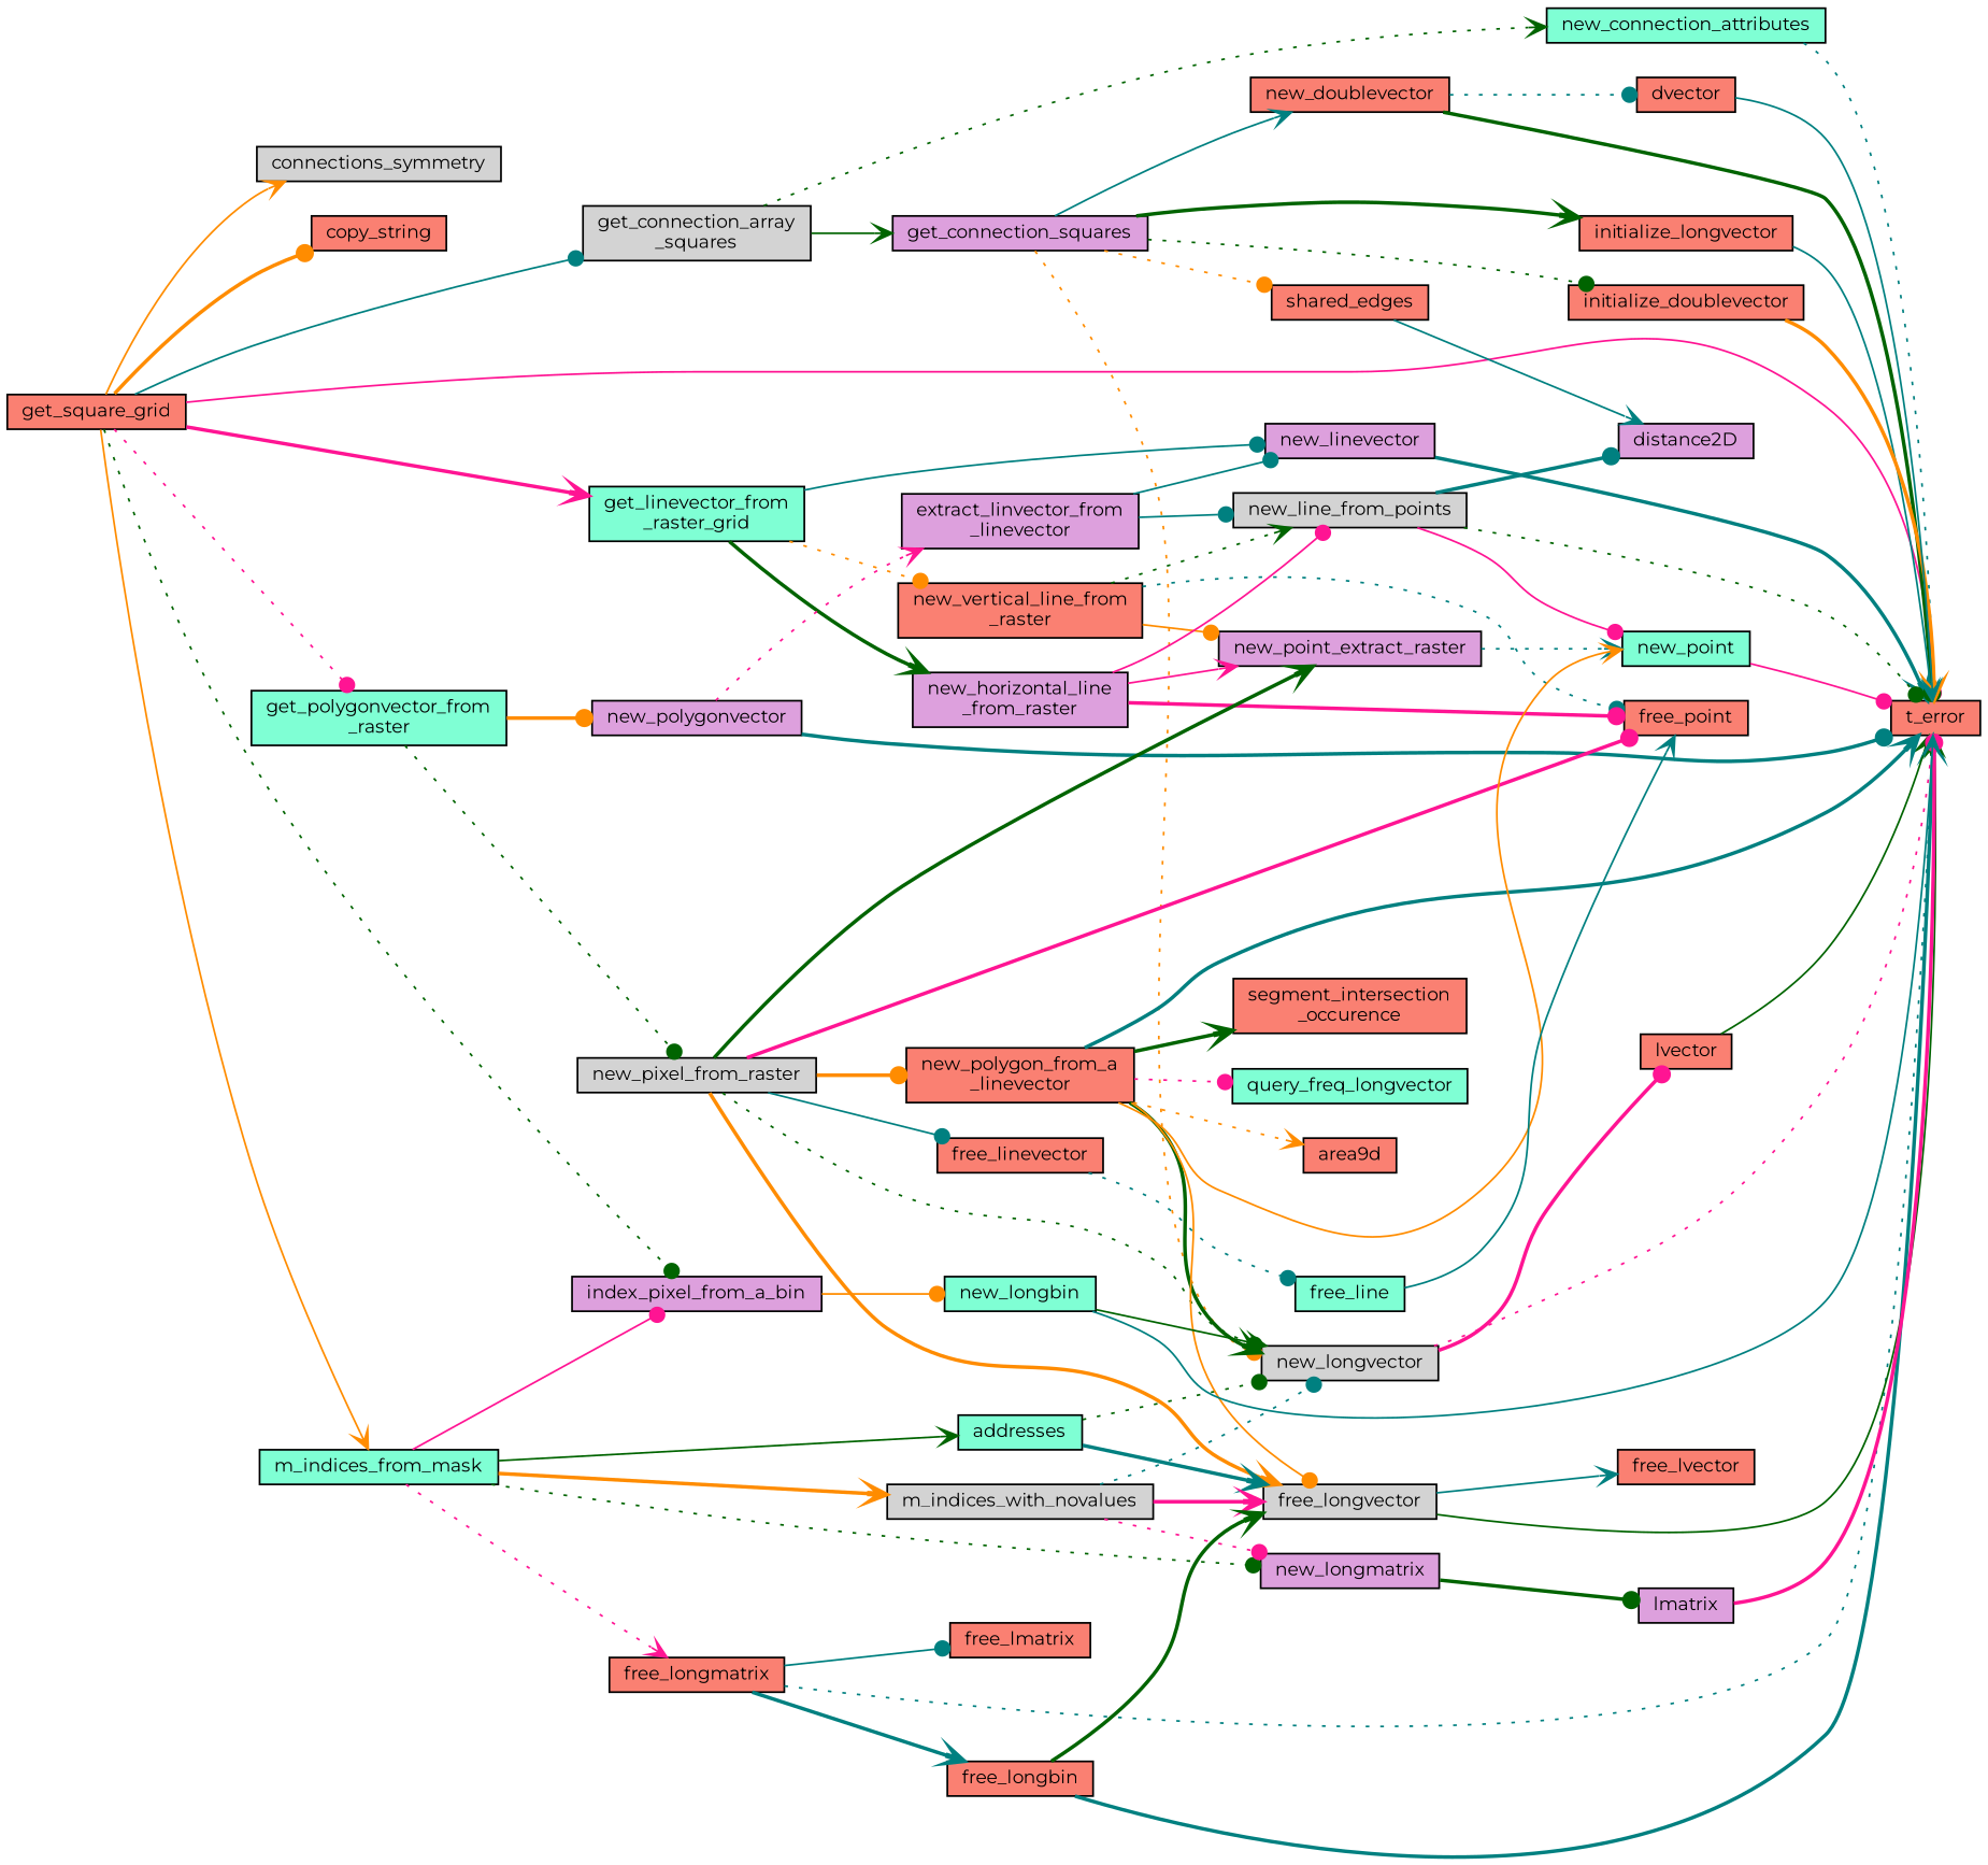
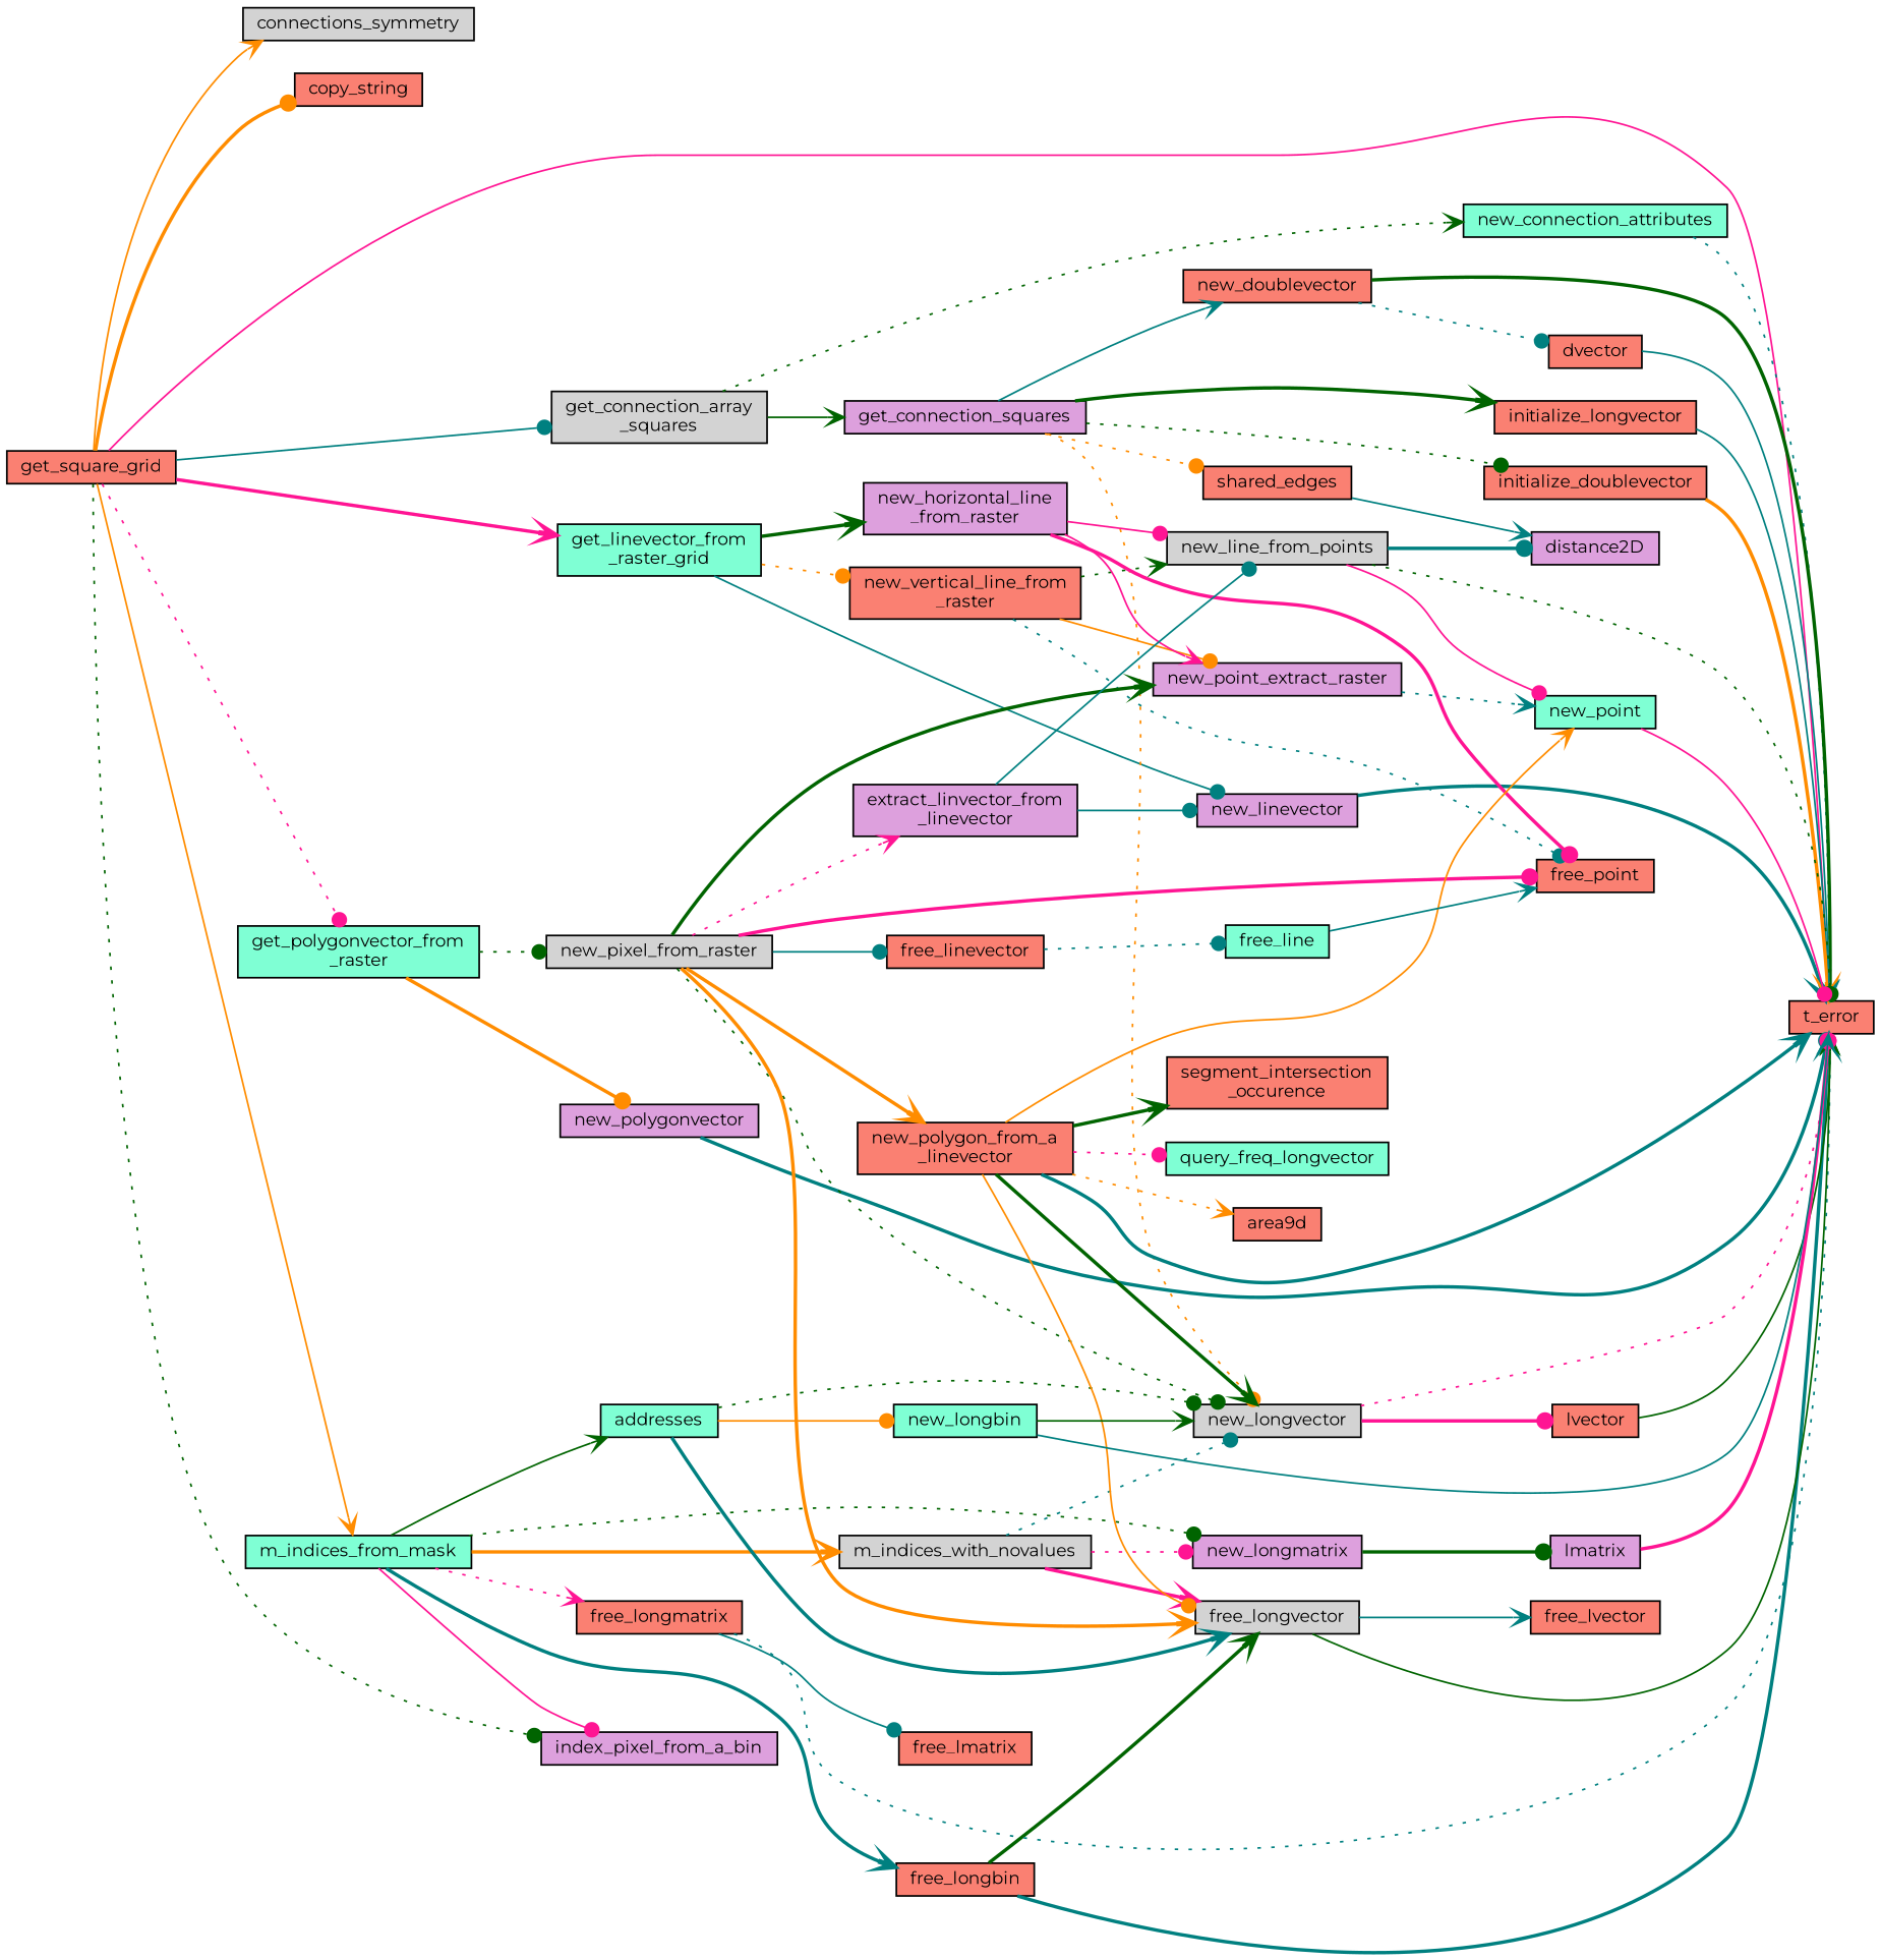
  digraph {
    fontname=Montserrat
    rankdir=LR
    node [color=black fillcolor=salmon fontname=Montserrat fontsize=10 shape=record style=filled]
    edge [arrowhead=dot color=teal fontname=Montserrat fontsize=10 labelfontname=FreeSans labelfontsize=10 style=solid]
    n1 [fontcolor=black height=0.2 label=get_square_grid width=0.4]
    n2 [fillcolor=lightgrey height=0.2 label=connections_symmetry width=0.4]
    n3 [height=0.2 label=copy_string width=0.4]
    n4 [fillcolor=lightgrey height=0.2 label="get_connection_array\l_squares" width=0.4]
    n5 [height=0.2 label=t_error width=0.4]
    n6 [fillcolor=aquamarine height=0.2 label="get_linevector_from\l_raster_grid" width=0.4]
    n7 [fillcolor=aquamarine height=0.2 label="get_polygonvector_from\l_raster" width=0.4]
    n8 [fillcolor=plum height=0.2 label=index_pixel_from_a_bin width=0.4]
    n9 [fillcolor=aquamarine height=0.2 label=m_indices_from_mask width=0.4]
    n10 [fillcolor=aquamarine height=0.2 label=new_connection_attributes width=0.4]
    n11 [fillcolor=plum height=0.2 label=get_connection_squares width=0.4]
    n12 [fillcolor=plum height=0.2 label=new_linevector width=0.4]
    n13 [height=0.2 label="new_vertical_line_from\l_raster" width=0.4]
    n14 [fillcolor=plum height=0.2 label="new_horizontal_line\l_from_raster" width=0.4]
    n15 [fillcolor=plum height=0.2 label=new_polygonvector width=0.4]
    n16 [fillcolor=lightgrey height=0.2 label=new_pixel_from_raster width=0.4]
    n17 [fillcolor=plum height=0.2 label=new_longmatrix width=0.4]
    n18 [fillcolor=aquamarine height=0.2 label=addresses width=0.4]
    n19 [fillcolor=lightgrey height=0.2 label=m_indices_with_novalues width=0.4]
    n20 [height=0.2 label=free_longbin width=0.4]
    n21 [height=0.2 label=free_longmatrix width=0.4]
    n22 [fillcolor=lightgrey height=0.2 label=new_longvector width=0.4]
    n23 [height=0.2 label=new_doublevector width=0.4]
    n24 [height=0.2 label=initialize_longvector width=0.4]
    n25 [height=0.2 label=initialize_doublevector width=0.4]
    n26 [height=0.2 label=shared_edges width=0.4]
    n27 [height=0.2 label=lvector width=0.4]
    n28 [height=0.2 label=dvector width=0.4]
    n29 [fillcolor=plum height=0.2 label=distance2D width=0.4]
    n30 [fillcolor=plum height=0.2 label=new_point_extract_raster width=0.4]
    n31 [fillcolor=lightgrey height=0.2 label=new_line_from_points width=0.4]
    n32 [height=0.2 label=free_point width=0.4]
    n33 [fillcolor=aquamarine height=0.2 label=new_point width=0.4]
    n34 [fillcolor=plum height=0.2 label="extract_linvector_from\l_linevector" width=0.4]
    n35 [height=0.2 label="new_polygon_from_a\l_linevector" width=0.4]
    n36 [fillcolor=lightgrey height=0.2 label=free_longvector width=0.4]
    n37 [height=0.2 label=free_linevector width=0.4]
    n38 [height=0.2 label="segment_intersection\l_occurence" width=0.4]
    n39 [fillcolor=aquamarine height=0.2 label=query_freq_longvector width=0.4]
    n40 [height=0.2 label=area9d width=0.4]
    n41 [height=0.2 label=free_lvector width=0.4]
    n42 [fillcolor=aquamarine height=0.2 label=free_line width=0.4]
    n43 [fillcolor=plum height=0.2 label=lmatrix width=0.4]
    n44 [fillcolor=aquamarine height=0.2 label=new_longbin width=0.4]
    n45 [height=0.2 label=free_lmatrix width=0.4]
    n1 -> n2 [arrowhead=vee color=darkorange]
    n1 -> n3 [color=darkorange style=bold]
    n1 -> n4
    n1 -> n5 [color=deeppink]
    n1 -> n6 [arrowhead=vee color=deeppink style=bold]
    n1 -> n7 [color=deeppink style=dotted]
    n1 -> n8 [color=darkgreen style=dotted]
    n1 -> n9 [arrowhead=vee color=darkorange]
    n4 -> n10 [arrowhead=vee color=darkgreen style=dotted]
    n4 -> n11 [arrowhead=vee color=darkgreen]
    n6 -> n12
    n6 -> n13 [color=darkorange style=dotted]
    n6 -> n14 [arrowhead=vee color=darkgreen style=bold]
    n7 -> n15 [color=darkorange style=bold]
    n7 -> n16 [color=darkgreen style=dotted]
    n9 -> n8 [color=deeppink]
    n9 -> n17 [color=darkgreen style=dotted]
    n9 -> n18 [arrowhead=vee color=darkgreen]
    n9 -> n19 [arrowhead=vee color=darkorange style=bold]
-   n21 -> n20 [arrowhead=vee style=bold]
+   n9 -> n20 [arrowhead=vee style=bold]
    n9 -> n21 [arrowhead=vee color=deeppink style=dotted]
    n10 -> n5 [arrowhead=vee style=dotted]
    n11 -> n22 [color=darkorange style=dotted]
    n11 -> n23 [arrowhead=vee]
    n11 -> n24 [arrowhead=vee color=darkgreen style=bold]
    n11 -> n25 [color=darkgreen style=dotted]
    n11 -> n26 [color=darkorange style=dotted]
    n12 -> n5 [arrowhead=vee style=bold]
    n13 -> n30 [color=darkorange]
    n13 -> n31 [arrowhead=vee color=darkgreen style=dotted]
    n13 -> n32 [style=dotted]
    n14 -> n30 [arrowhead=vee color=deeppink]
    n14 -> n31 [color=deeppink]
    n14 -> n32 [color=deeppink style=bold]
    n15 -> n5 [style=bold]
    n16 -> n22 [color=darkgreen style=dotted]
    n16 -> n30 [arrowhead=vee color=darkgreen style=bold]
    n16 -> n32 [color=deeppink style=bold]
-   n15 -> n34 [arrowhead=vee color=deeppink style=dotted]
-   n16 -> n35 [color=darkorange style=bold]
+   n16 -> n34 [arrowhead=vee color=deeppink style=dotted]
+   n16 -> n35 [arrowhead=vee color=darkorange style=bold]
    n16 -> n36 [arrowhead=vee color=darkorange style=bold]
    n16 -> n37
    n17 -> n43 [color=darkgreen style=bold]
    n18 -> n22 [color=darkgreen style=dotted]
    n18 -> n36 [arrowhead=vee style=bold]
-   n8 -> n44 [color=darkorange]
+   n18 -> n44 [color=darkorange]
    n19 -> n17 [color=deeppink style=dotted]
    n19 -> n22 [style=dotted]
    n19 -> n36 [arrowhead=vee color=deeppink style=bold]
    n20 -> n5 [arrowhead=vee style=bold]
    n20 -> n36 [arrowhead=vee color=darkgreen style=bold]
    n21 -> n5 [arrowhead=vee style=dotted]
    n21 -> n45
    n22 -> n5 [color=deeppink style=dotted]
    n22 -> n27 [color=deeppink style=bold]
    n23 -> n5 [color=darkgreen style=bold]
    n23 -> n28 [style=dotted]
    n24 -> n5 [arrowhead=vee]
    n25 -> n5 [arrowhead=vee color=darkorange style=bold]
    n26 -> n29 [arrowhead=vee]
    n27 -> n5 [arrowhead=vee color=darkgreen]
    n28 -> n5 [arrowhead=vee]
    n30 -> n33 [arrowhead=vee style=dotted]
    n31 -> n5 [color=darkgreen style=dotted]
    n31 -> n29 [style=bold]
    n31 -> n33 [color=deeppink]
    n33 -> n5 [color=deeppink]
    n34 -> n12
    n34 -> n31
    n35 -> n5 [arrowhead=vee style=bold]
    n35 -> n22 [arrowhead=vee color=darkgreen style=bold]
    n35 -> n33 [arrowhead=vee color=darkorange]
    n35 -> n36 [color=darkorange]
    n35 -> n38 [arrowhead=vee color=darkgreen style=bold]
    n35 -> n39 [color=deeppink style=dotted]
    n35 -> n40 [arrowhead=vee color=darkorange style=dotted]
    n36 -> n5 [arrowhead=vee color=darkgreen]
    n36 -> n41 [arrowhead=vee]
    n37 -> n42 [style=dotted]
    n42 -> n32 [arrowhead=vee]
    n43 -> n5 [color=deeppink style=bold]
    n44 -> n5 [arrowhead=vee]
    n44 -> n22 [arrowhead=vee color=darkgreen]
  }
